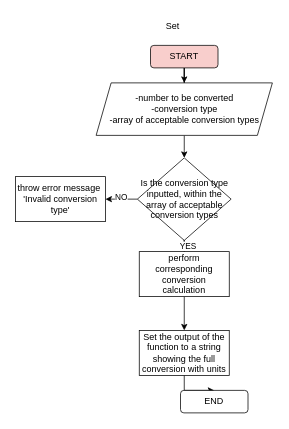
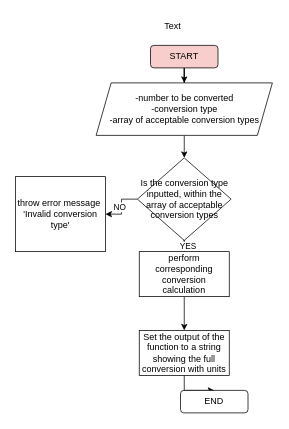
  <mxCell id="0" />
  <mxCell id="1" parent="0" />
  <mxCell id="2" value="" style="edgeStyle=orthogonalEdgeStyle;rounded=0;orthogonalLoop=1;jettySize=auto;html=1;" edge="1" parent="1" source="3"><mxGeometry relative="1" as="geometry"><mxPoint x="245" y="210" as="targetPoint" /></mxGeometry></mxCell>
  <mxCell id="3" value="-number to be converted&lt;div&gt;-conversion type&lt;/div&gt;&lt;div&gt;-array of acceptable conversion types&lt;/div&gt;" style="shape=parallelogram;perimeter=parallelogramPerimeter;whiteSpace=wrap;html=1;fixedSize=1;" vertex="1" parent="1"><mxGeometry x="127.5" y="110" width="235" height="70" as="geometry" /></mxCell>
  <mxCell id="4" value="" style="edgeStyle=orthogonalEdgeStyle;rounded=0;orthogonalLoop=1;jettySize=auto;html=1;" edge="1" parent="1" source="5" target="3"><mxGeometry relative="1" as="geometry" /></mxCell>
  <mxCell id="5" value="START" style="rounded=1;whiteSpace=wrap;html=1;fillColor=#f8cecc;" vertex="1" parent="1"><mxGeometry x="200" y="60" width="90" height="30" as="geometry" /></mxCell>
  <mxCell id="6" value="" style="edgeStyle=orthogonalEdgeStyle;rounded=0;orthogonalLoop=1;jettySize=auto;html=1;" edge="1" parent="1" source="10" target="11"><mxGeometry relative="1" as="geometry" /></mxCell>
  <mxCell id="7" value="NO" style="edgeLabel;html=1;align=center;verticalAlign=middle;resizable=0;points=[];" vertex="1" connectable="0" parent="6"><mxGeometry x="0.03" y="-3" relative="1" as="geometry"><mxPoint as="offset" /></mxGeometry></mxCell>
  <mxCell id="8" value="" style="edgeStyle=orthogonalEdgeStyle;rounded=0;orthogonalLoop=1;jettySize=auto;html=1;" edge="1" parent="1" source="10" target="13"><mxGeometry relative="1" as="geometry" /></mxCell>
  <mxCell id="9" value="YES" style="edgeLabel;html=1;align=center;verticalAlign=middle;resizable=0;points=[];" vertex="1" connectable="0" parent="8"><mxGeometry y="-4" relative="1" as="geometry"><mxPoint as="offset" /></mxGeometry></mxCell>
  <mxCell id="10" value="Is the conversion type inputted, within the array of acceptable conversion types" style="rhombus;whiteSpace=wrap;html=1;" vertex="1" parent="1"><mxGeometry x="182.5" y="210" width="125" height="110" as="geometry" /></mxCell>
- <mxCell id="11" value="throw error message&amp;nbsp;&lt;div&gt;'Invalid conversion type'&lt;/div&gt;" style="whiteSpace=wrap;html=1;" vertex="1" parent="1"><mxGeometry x="20" y="235" width="120" height="60" as="geometry" /></mxCell>
+ <mxCell id="11" value="throw error message&amp;nbsp;&lt;div&gt;'Invalid conversion type'&lt;/div&gt;" style="whiteSpace=wrap;html=1;" vertex="1" parent="1"><mxGeometry x="20" y="235" width="120" height="100" as="geometry" /></mxCell>
  <mxCell id="12" value="" style="edgeStyle=orthogonalEdgeStyle;rounded=0;orthogonalLoop=1;jettySize=auto;html=1;" edge="1" parent="1" source="13" target="15"><mxGeometry relative="1" as="geometry" /></mxCell>
  <mxCell id="13" value="perform corresponding conversion calculation" style="whiteSpace=wrap;html=1;" vertex="1" parent="1"><mxGeometry x="185" y="335" width="120" height="60" as="geometry" /></mxCell>
  <mxCell id="14" value="" style="edgeStyle=orthogonalEdgeStyle;rounded=0;orthogonalLoop=1;jettySize=auto;html=1;" edge="1" parent="1" source="15" target="16"><mxGeometry relative="1" as="geometry" /></mxCell>
  <mxCell id="15" value="Set the output of the function to a string showing the full conversion with units" style="whiteSpace=wrap;html=1;" vertex="1" parent="1"><mxGeometry x="185" y="440" width="120" height="60" as="geometry" /></mxCell>
  <mxCell id="16" value="END" style="rounded=1;whiteSpace=wrap;html=1;" vertex="1" parent="1"><mxGeometry x="240" y="520" width="90" height="30" as="geometry" /></mxCell>
- <mxCell id="17" value="Set" style="text;html=1;align=center;verticalAlign=middle;whiteSpace=wrap;rounded=0;" vertex="1" parent="1"><mxGeometry x="200" y="20" width="60" height="30" as="geometry" /></mxCell>
+ <mxCell id="17" value="Text" style="text;html=1;align=center;verticalAlign=middle;whiteSpace=wrap;rounded=0;" vertex="1" parent="1"><mxGeometry x="200" y="20" width="60" height="30" as="geometry" /></mxCell>
